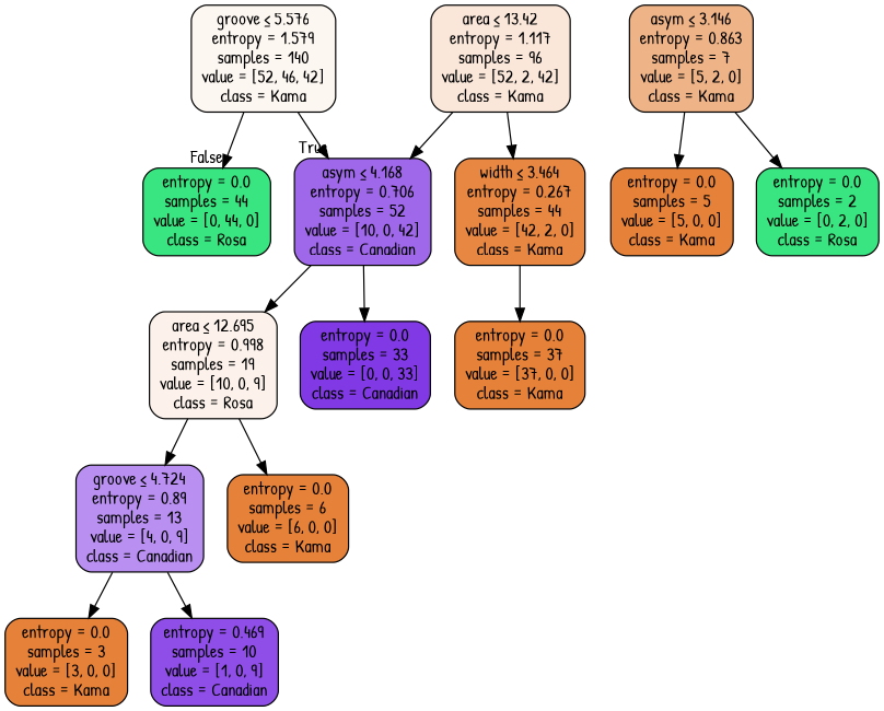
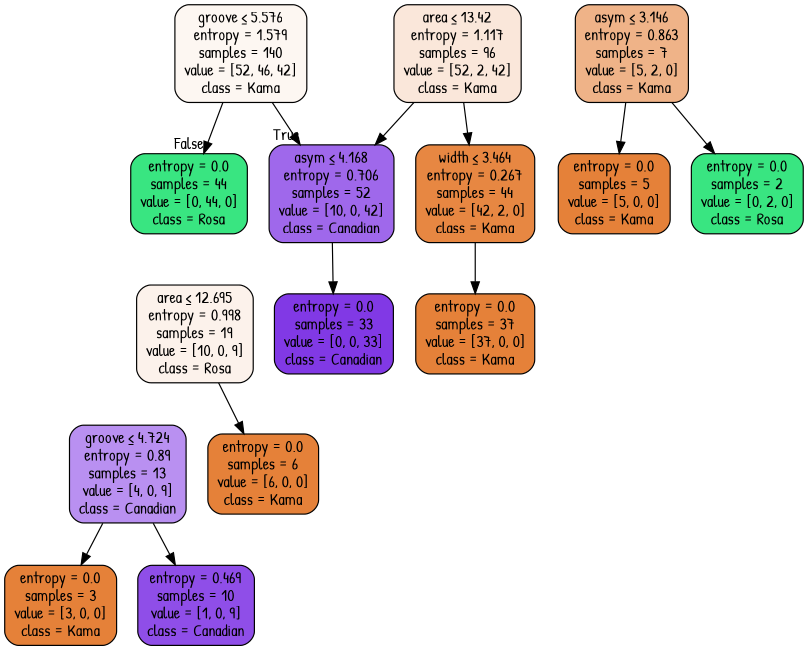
  digraph {
    fontname="Patrick Hand"
    node [color=black fillcolor="#e58139ff" fontname="Patrick Hand" shape=box style="filled, rounded"]
    edge [fontname="Patrick Hand"]
    n1 [fillcolor="#e5813910" label=<groove &le; 5.576<br/>entropy = 1.579<br/>samples = 140<br/>value = [52, 46, 42]<br/>class = Kama>]
    n2 [fillcolor="#39e581ff" label=<entropy = 0.0<br/>samples = 44<br/>value = [0, 44, 0]<br/>class = Rosa>]
    n3 [fillcolor="#8139e5c2" label=<asym &le; 4.168<br/>entropy = 0.706<br/>samples = 52<br/>value = [10, 0, 42]<br/>class = Canadian>]
    n4 [fillcolor="#e581392f" label=<area &le; 13.42<br/>entropy = 1.117<br/>samples = 96<br/>value = [52, 2, 42]<br/>class = Kama>]
    n5 [fillcolor="#e58139f3" label=<width &le; 3.464<br/>entropy = 0.267<br/>samples = 44<br/>value = [42, 2, 0]<br/>class = Kama>]
    n6 [fillcolor="#e5813919" label=<area &le; 12.695<br/>entropy = 0.998<br/>samples = 19<br/>value = [10, 0, 9]<br/>class = Rosa>]
    n7 [fillcolor="#8139e5ff" label=<entropy = 0.0<br/>samples = 33<br/>value = [0, 0, 33]<br/>class = Canadian>]
    n8 [label=<entropy = 0.0<br/>samples = 37<br/>value = [37, 0, 0]<br/>class = Kama>]
    n9 [fillcolor="#8139e58e" label=<groove &le; 4.724<br/>entropy = 0.89<br/>samples = 13<br/>value = [4, 0, 9]<br/>class = Canadian>]
    n10 [label=<entropy = 0.0<br/>samples = 6<br/>value = [6, 0, 0]<br/>class = Kama>]
    n11 [label=<entropy = 0.0<br/>samples = 3<br/>value = [3, 0, 0]<br/>class = Kama>]
    n12 [fillcolor="#8139e5e3" label=<entropy = 0.469<br/>samples = 10<br/>value = [1, 0, 9]<br/>class = Canadian>]
    n13 [fillcolor="#e5813999" label=<asym &le; 3.146<br/>entropy = 0.863<br/>samples = 7<br/>value = [5, 2, 0]<br/>class = Kama>]
    n14 [label=<entropy = 0.0<br/>samples = 5<br/>value = [5, 0, 0]<br/>class = Kama>]
    n15 [fillcolor="#39e581ff" label=<entropy = 0.0<br/>samples = 2<br/>value = [0, 2, 0]<br/>class = Rosa>]
    n1 -> n2 [headlabel=False labelangle=-45 labeldistance=2.5]
    n1 -> n3 [headlabel=True labelangle=45 labeldistance=2.5]
-   n3 -> n6
    n3 -> n7
    n4 -> n3
    n4 -> n5
    n5 -> n8
-   n6 -> n9
    n6 -> n10
    n9 -> n11
    n9 -> n12
    n13 -> n14
    n13 -> n15
  }
